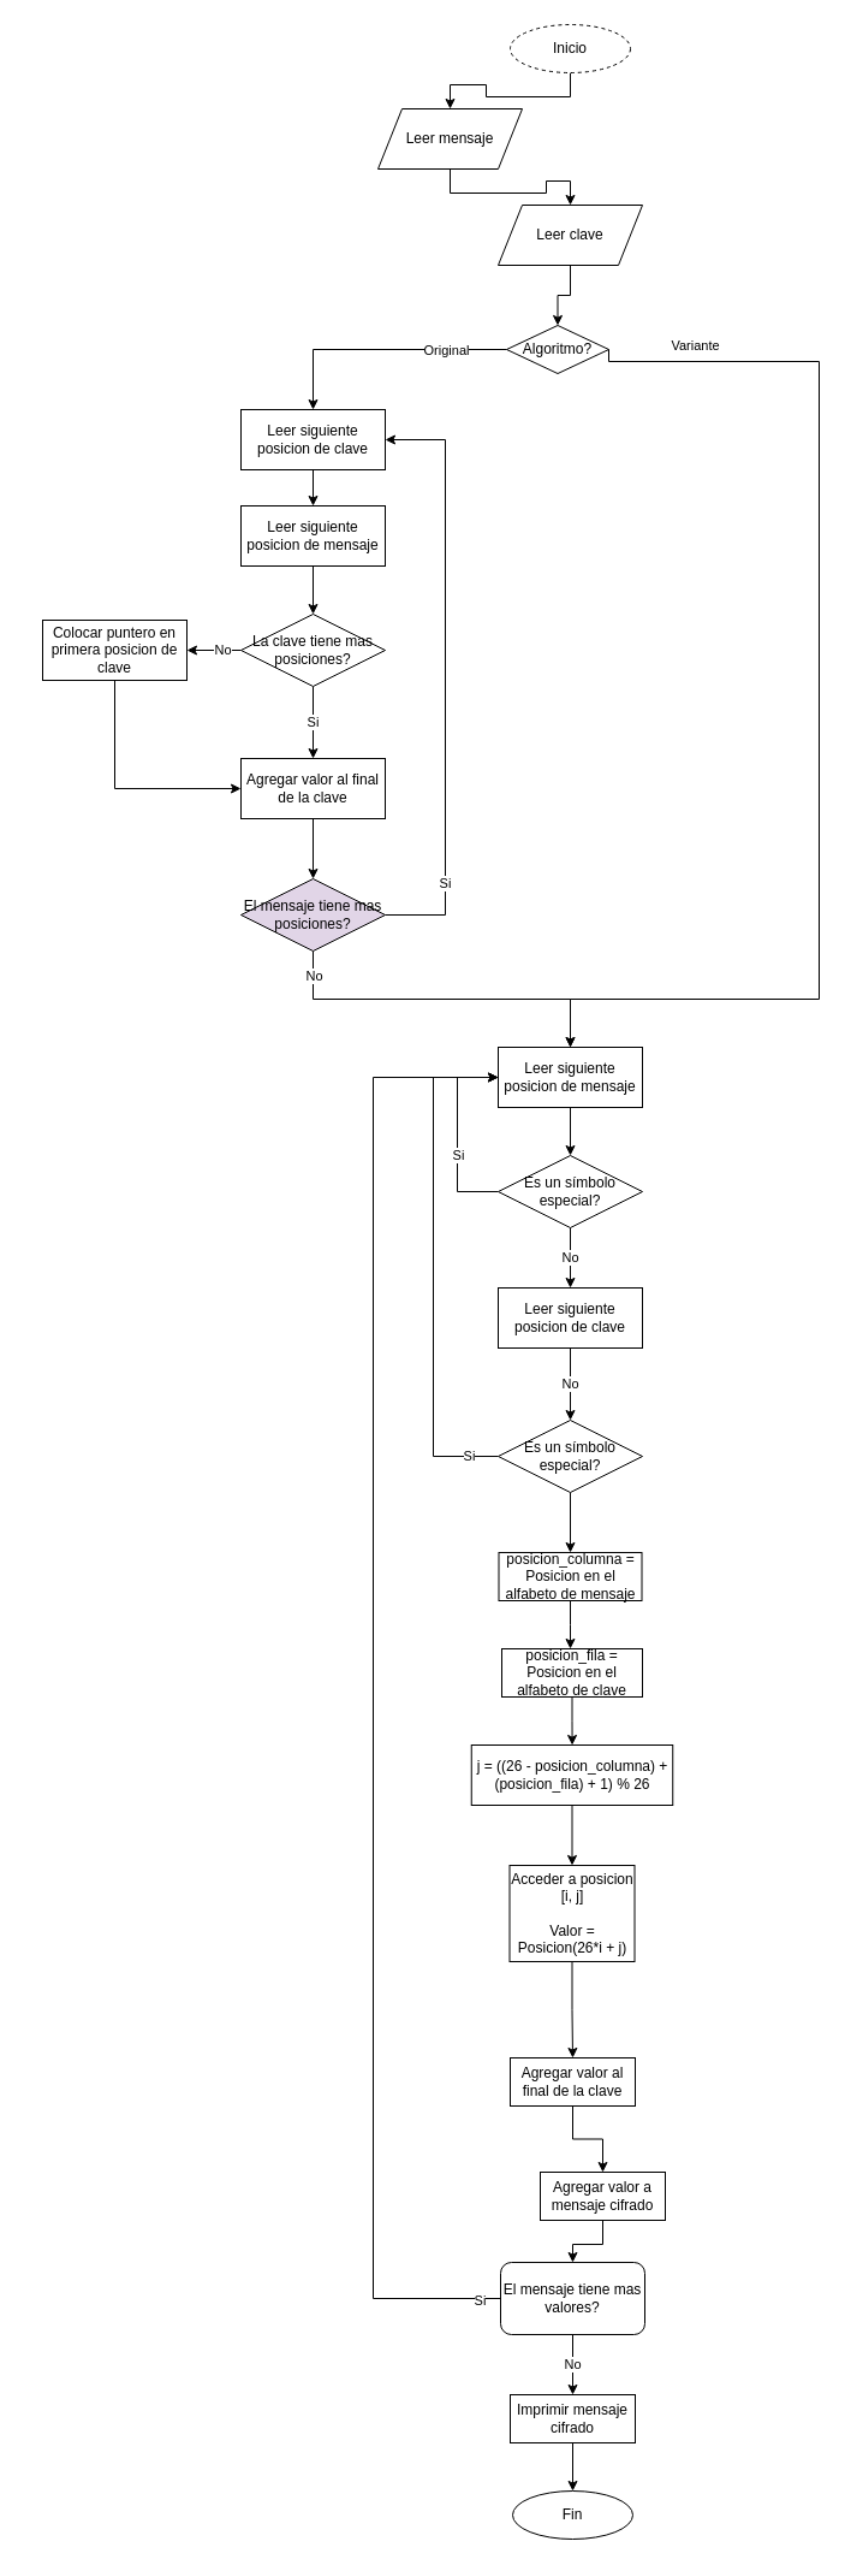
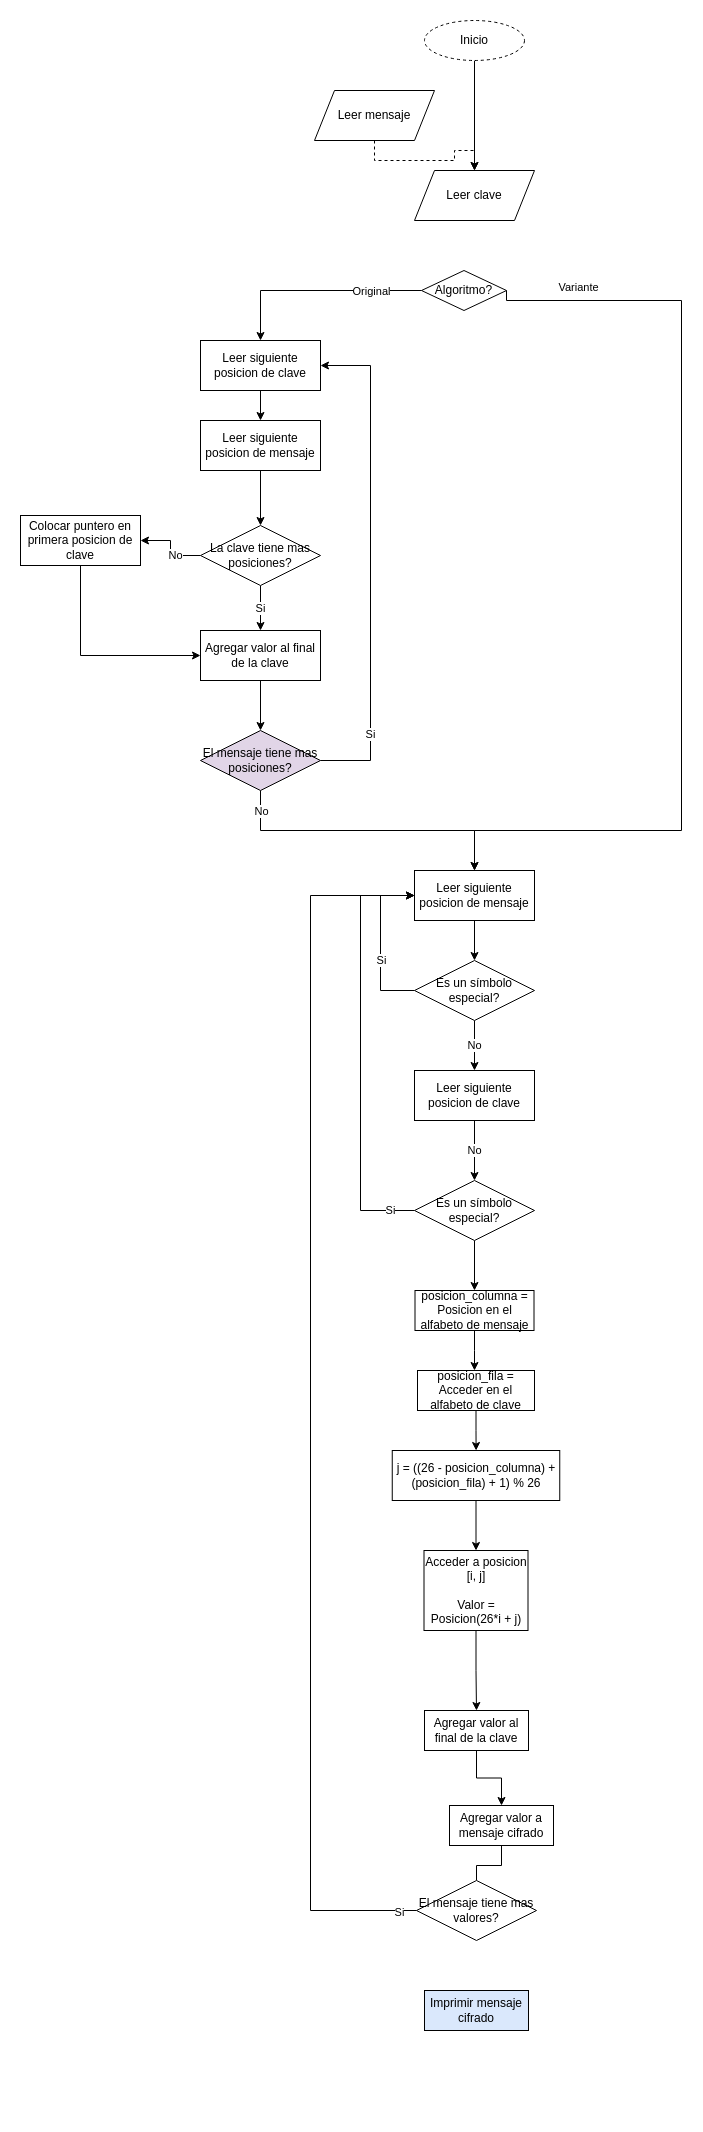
  <mxCell id="0" />
  <mxCell id="1" parent="0" />
- <mxCell id="2" style="edgeStyle=orthogonalEdgeStyle;rounded=0;orthogonalLoop=1;jettySize=auto;html=1;exitX=0.5;exitY=1;exitDx=0;exitDy=0;" edge="1" parent="1" source="3" target="5"><mxGeometry relative="1" as="geometry" /></mxCell>
+ <mxCell id="2" style="edgeStyle=orthogonalEdgeStyle;rounded=0;orthogonalLoop=1;jettySize=auto;html=1;exitX=0.5;exitY=1;exitDx=0;exitDy=0;" edge="1" parent="1" source="3" target="7"><mxGeometry relative="1" as="geometry" /></mxCell>
  <mxCell id="3" value="Inicio" style="ellipse;whiteSpace=wrap;html=1;dashed=1;" vertex="1" parent="1"><mxGeometry x="424" y="20" width="100" height="40" as="geometry" /></mxCell>
- <mxCell id="4" style="edgeStyle=orthogonalEdgeStyle;rounded=0;orthogonalLoop=1;jettySize=auto;html=1;exitX=0.5;exitY=1;exitDx=0;exitDy=0;" edge="1" parent="1" source="5" target="7"><mxGeometry relative="1" as="geometry" /></mxCell>
+ <mxCell id="4" style="edgeStyle=orthogonalEdgeStyle;rounded=0;orthogonalLoop=1;jettySize=auto;html=1;exitX=0.5;exitY=1;exitDx=0;exitDy=0;dashed=1;" edge="1" parent="1" source="5" target="7"><mxGeometry relative="1" as="geometry" /></mxCell>
  <mxCell id="5" value="Leer mensaje" style="shape=parallelogram;perimeter=parallelogramPerimeter;whiteSpace=wrap;html=1;fixedSize=1;" vertex="1" parent="1"><mxGeometry x="314" y="90" width="120" height="50" as="geometry" /></mxCell>
- <mxCell id="6" style="edgeStyle=orthogonalEdgeStyle;rounded=0;orthogonalLoop=1;jettySize=auto;html=1;exitX=0.5;exitY=1;exitDx=0;exitDy=0;entryX=0.5;entryY=0;entryDx=0;entryDy=0;" edge="1" parent="1" source="7" target="12"><mxGeometry relative="1" as="geometry"><mxPoint x="474" y="260" as="targetPoint" /></mxGeometry></mxCell>
  <mxCell id="7" value="Leer clave" style="shape=parallelogram;perimeter=parallelogramPerimeter;whiteSpace=wrap;html=1;fixedSize=1;" vertex="1" parent="1"><mxGeometry x="414" y="170" width="120" height="50" as="geometry" /></mxCell>
  <mxCell id="8" style="edgeStyle=orthogonalEdgeStyle;rounded=0;orthogonalLoop=1;jettySize=auto;html=1;exitX=0;exitY=0.5;exitDx=0;exitDy=0;" edge="1" parent="1" source="12" target="14"><mxGeometry relative="1" as="geometry" /></mxCell>
  <mxCell id="9" value="Original" style="edgeLabel;html=1;align=center;verticalAlign=middle;resizable=0;points=[];" vertex="1" connectable="0" parent="8"><mxGeometry x="-0.745" relative="1" as="geometry"><mxPoint x="-24" as="offset" /></mxGeometry></mxCell>
  <mxCell id="10" style="edgeStyle=orthogonalEdgeStyle;rounded=0;orthogonalLoop=1;jettySize=auto;html=1;exitX=1;exitY=0.5;exitDx=0;exitDy=0;entryX=0.5;entryY=0;entryDx=0;entryDy=0;" edge="1" parent="1" source="12" target="30"><mxGeometry relative="1" as="geometry"><mxPoint x="680" y="410" as="targetPoint" /><Array as="points"><mxPoint x="681" y="300" /><mxPoint x="681" y="830" /><mxPoint x="474" y="830" /></Array></mxGeometry></mxCell>
  <mxCell id="11" value="Variante" style="edgeLabel;html=1;align=center;verticalAlign=middle;resizable=0;points=[];" vertex="1" connectable="0" parent="10"><mxGeometry x="-0.644" y="2" relative="1" as="geometry"><mxPoint x="-90" y="-12" as="offset" /></mxGeometry></mxCell>
  <mxCell id="12" value="Algoritmo?" style="rhombus;whiteSpace=wrap;html=1;" vertex="1" parent="1"><mxGeometry x="421" y="270" width="85" height="40" as="geometry" /></mxCell>
  <mxCell id="13" style="edgeStyle=orthogonalEdgeStyle;rounded=0;orthogonalLoop=1;jettySize=auto;html=1;exitX=0.5;exitY=1;exitDx=0;exitDy=0;" edge="1" parent="1" source="14" target="16"><mxGeometry relative="1" as="geometry" /></mxCell>
  <mxCell id="14" value="Leer siguiente posicion de clave" style="rounded=0;whiteSpace=wrap;html=1;" vertex="1" parent="1"><mxGeometry x="200" y="340" width="120" height="50" as="geometry" /></mxCell>
  <mxCell id="15" style="edgeStyle=orthogonalEdgeStyle;rounded=0;orthogonalLoop=1;jettySize=auto;html=1;exitX=0.5;exitY=1;exitDx=0;exitDy=0;" edge="1" parent="1" source="16" target="21"><mxGeometry relative="1" as="geometry"><mxPoint x="260" y="500" as="targetPoint" /></mxGeometry></mxCell>
  <mxCell id="16" value="Leer siguiente posicion de mensaje" style="rounded=0;whiteSpace=wrap;html=1;" vertex="1" parent="1"><mxGeometry x="200" y="420" width="120" height="50" as="geometry" /></mxCell>
  <mxCell id="17" style="edgeStyle=orthogonalEdgeStyle;rounded=0;orthogonalLoop=1;jettySize=auto;html=1;exitX=0.5;exitY=1;exitDx=0;exitDy=0;" edge="1" parent="1" source="18" target="28"><mxGeometry relative="1" as="geometry" /></mxCell>
  <mxCell id="18" value="Agregar valor al final de la clave" style="rounded=0;whiteSpace=wrap;html=1;" vertex="1" parent="1"><mxGeometry x="200" y="630" width="120" height="50" as="geometry" /></mxCell>
  <mxCell id="19" value="No" style="edgeStyle=orthogonalEdgeStyle;rounded=0;orthogonalLoop=1;jettySize=auto;html=1;exitX=0;exitY=0.5;exitDx=0;exitDy=0;" edge="1" parent="1" source="21" target="23"><mxGeometry x="-0.333" relative="1" as="geometry"><mxPoint as="offset" /></mxGeometry></mxCell>
  <mxCell id="20" value="Si" style="edgeStyle=orthogonalEdgeStyle;rounded=0;orthogonalLoop=1;jettySize=auto;html=1;exitX=0.5;exitY=1;exitDx=0;exitDy=0;" edge="1" parent="1" source="21" target="18"><mxGeometry relative="1" as="geometry" /></mxCell>
- <mxCell id="21" value="La clave tiene mas posiciones?" style="rhombus;whiteSpace=wrap;html=1;" vertex="1" parent="1"><mxGeometry x="200" y="510" width="120" height="60" as="geometry" /></mxCell>
+ <mxCell id="21" value="La clave tiene mas posiciones?" style="rhombus;whiteSpace=wrap;html=1;" vertex="1" parent="1"><mxGeometry x="200" y="525" width="120" height="60" as="geometry" /></mxCell>
  <mxCell id="22" style="edgeStyle=orthogonalEdgeStyle;rounded=0;orthogonalLoop=1;jettySize=auto;html=1;exitX=0.5;exitY=1;exitDx=0;exitDy=0;entryX=0;entryY=0.5;entryDx=0;entryDy=0;" edge="1" parent="1" source="23" target="18"><mxGeometry relative="1" as="geometry" /></mxCell>
- <mxCell id="23" value="Colocar puntero en primera posicion de clave" style="rounded=0;whiteSpace=wrap;html=1;" vertex="1" parent="1"><mxGeometry x="35" y="515" width="120" height="50" as="geometry" /></mxCell>
+ <mxCell id="23" value="Colocar puntero en primera posicion de clave" style="rounded=0;whiteSpace=wrap;html=1;" vertex="1" parent="1"><mxGeometry x="20" y="515" width="120" height="50" as="geometry" /></mxCell>
  <mxCell id="24" style="edgeStyle=orthogonalEdgeStyle;rounded=0;orthogonalLoop=1;jettySize=auto;html=1;exitX=1;exitY=0.5;exitDx=0;exitDy=0;entryX=1;entryY=0.5;entryDx=0;entryDy=0;" edge="1" parent="1" source="28" target="14"><mxGeometry relative="1" as="geometry"><Array as="points"><mxPoint x="370" y="760" /><mxPoint x="370" y="365" /></Array></mxGeometry></mxCell>
  <mxCell id="25" value="Si" style="edgeLabel;html=1;align=center;verticalAlign=middle;resizable=0;points=[];" vertex="1" connectable="0" parent="24"><mxGeometry x="-0.69" y="1" relative="1" as="geometry"><mxPoint as="offset" /></mxGeometry></mxCell>
  <mxCell id="26" style="edgeStyle=orthogonalEdgeStyle;rounded=0;orthogonalLoop=1;jettySize=auto;html=1;exitX=0.5;exitY=1;exitDx=0;exitDy=0;entryX=0.5;entryY=0;entryDx=0;entryDy=0;" edge="1" parent="1" source="28" target="30"><mxGeometry relative="1" as="geometry" /></mxCell>
  <mxCell id="27" value="No" style="edgeLabel;html=1;align=center;verticalAlign=middle;resizable=0;points=[];" vertex="1" connectable="0" parent="26"><mxGeometry x="-0.769" relative="1" as="geometry"><mxPoint y="-14" as="offset" /></mxGeometry></mxCell>
  <mxCell id="28" value="El mensaje tiene mas posiciones?" style="rhombus;whiteSpace=wrap;html=1;fillColor=#e1d5e7;" vertex="1" parent="1"><mxGeometry x="200" y="730" width="120" height="60" as="geometry" /></mxCell>
  <mxCell id="29" style="edgeStyle=orthogonalEdgeStyle;rounded=0;orthogonalLoop=1;jettySize=auto;html=1;exitX=0.5;exitY=1;exitDx=0;exitDy=0;" edge="1" parent="1" source="30" target="34"><mxGeometry relative="1" as="geometry" /></mxCell>
  <mxCell id="30" value="Leer siguiente posicion de mensaje" style="rounded=0;whiteSpace=wrap;html=1;" vertex="1" parent="1"><mxGeometry x="414" y="870" width="120" height="50" as="geometry" /></mxCell>
  <mxCell id="31" style="edgeStyle=orthogonalEdgeStyle;rounded=0;orthogonalLoop=1;jettySize=auto;html=1;exitX=0;exitY=0.5;exitDx=0;exitDy=0;entryX=0;entryY=0.5;entryDx=0;entryDy=0;" edge="1" parent="1" source="34" target="30"><mxGeometry relative="1" as="geometry"><Array as="points"><mxPoint x="380" y="990" /><mxPoint x="380" y="895" /></Array></mxGeometry></mxCell>
  <mxCell id="32" value="Si" style="edgeLabel;html=1;align=center;verticalAlign=middle;resizable=0;points=[];" vertex="1" connectable="0" parent="31"><mxGeometry x="-0.203" relative="1" as="geometry"><mxPoint as="offset" /></mxGeometry></mxCell>
  <mxCell id="33" value="No" style="edgeStyle=orthogonalEdgeStyle;rounded=0;orthogonalLoop=1;jettySize=auto;html=1;exitX=0.5;exitY=1;exitDx=0;exitDy=0;" edge="1" parent="1" source="34" target="36"><mxGeometry relative="1" as="geometry" /></mxCell>
  <mxCell id="34" value="Es un símbolo especial?" style="rhombus;whiteSpace=wrap;html=1;" vertex="1" parent="1"><mxGeometry x="414" y="960" width="120" height="60" as="geometry" /></mxCell>
  <mxCell id="35" value="No" style="edgeStyle=orthogonalEdgeStyle;rounded=0;orthogonalLoop=1;jettySize=auto;html=1;exitX=0.5;exitY=1;exitDx=0;exitDy=0;" edge="1" parent="1" source="36" target="39"><mxGeometry relative="1" as="geometry" /></mxCell>
  <mxCell id="36" value="Leer siguiente posicion de clave" style="rounded=0;whiteSpace=wrap;html=1;" vertex="1" parent="1"><mxGeometry x="414" y="1070" width="120" height="50" as="geometry" /></mxCell>
  <mxCell id="37" value="Si" style="edgeStyle=orthogonalEdgeStyle;rounded=0;orthogonalLoop=1;jettySize=auto;html=1;exitX=0;exitY=0.5;exitDx=0;exitDy=0;entryX=0;entryY=0.5;entryDx=0;entryDy=0;" edge="1" parent="1" source="39" target="30"><mxGeometry x="-0.886" relative="1" as="geometry"><Array as="points"><mxPoint x="360" y="1210" /><mxPoint x="360" y="895" /></Array><mxPoint as="offset" /></mxGeometry></mxCell>
  <mxCell id="38" style="edgeStyle=orthogonalEdgeStyle;rounded=0;orthogonalLoop=1;jettySize=auto;html=1;exitX=0.5;exitY=1;exitDx=0;exitDy=0;" edge="1" parent="1" source="39" target="41"><mxGeometry relative="1" as="geometry"><mxPoint x="474" y="1280" as="targetPoint" /></mxGeometry></mxCell>
  <mxCell id="39" value="Es un símbolo especial?" style="rhombus;whiteSpace=wrap;html=1;" vertex="1" parent="1"><mxGeometry x="414" y="1180" width="120" height="60" as="geometry" /></mxCell>
  <mxCell id="40" style="edgeStyle=orthogonalEdgeStyle;rounded=0;orthogonalLoop=1;jettySize=auto;html=1;exitX=0.5;exitY=1;exitDx=0;exitDy=0;" edge="1" parent="1" source="41"><mxGeometry relative="1" as="geometry"><mxPoint x="474" y="1370" as="targetPoint" /></mxGeometry></mxCell>
  <mxCell id="41" value="posicion_columna = Posicion en el alfabeto de mensaje" style="rounded=0;whiteSpace=wrap;html=1;" vertex="1" parent="1"><mxGeometry x="414.5" y="1290" width="119" height="40" as="geometry" /></mxCell>
  <mxCell id="42" style="edgeStyle=orthogonalEdgeStyle;rounded=0;orthogonalLoop=1;jettySize=auto;html=1;exitX=0.5;exitY=1;exitDx=0;exitDy=0;" edge="1" parent="1" source="43" target="58"><mxGeometry relative="1" as="geometry" /></mxCell>
  <mxCell id="43" value="Acceder a posicion [i, j]&lt;br&gt;&lt;br&gt;Valor = Posicion(26*i + j)" style="rounded=0;whiteSpace=wrap;html=1;" vertex="1" parent="1"><mxGeometry x="423.5" y="1550" width="104" height="80" as="geometry" /></mxCell>
- <mxCell id="44" style="edgeStyle=orthogonalEdgeStyle;rounded=0;orthogonalLoop=1;jettySize=auto;html=1;exitX=0.5;exitY=1;exitDx=0;exitDy=0;" edge="1" parent="1" source="45" target="51"><mxGeometry relative="1" as="geometry" /></mxCell>
+ <mxCell id="44" style="edgeStyle=orthogonalEdgeStyle;rounded=0;orthogonalLoop=1;jettySize=auto;html=1;exitX=0.5;exitY=1;exitDx=0;exitDy=0;endArrow=none;" edge="1" parent="1" source="45" target="51"><mxGeometry relative="1" as="geometry" /></mxCell>
  <mxCell id="45" value="Agregar valor a mensaje cifrado" style="rounded=0;whiteSpace=wrap;html=1;" vertex="1" parent="1"><mxGeometry x="449" y="1805" width="104" height="40" as="geometry" /></mxCell>
- <mxCell id="46" style="edgeStyle=orthogonalEdgeStyle;rounded=0;orthogonalLoop=1;jettySize=auto;html=1;exitX=0.5;exitY=1;exitDx=0;exitDy=0;" edge="1" parent="1" source="47" target="52"><mxGeometry relative="1" as="geometry" /></mxCell>
- <mxCell id="47" value="Imprimir mensaje cifrado" style="rounded=0;whiteSpace=wrap;html=1;" vertex="1" parent="1"><mxGeometry x="424" y="1990" width="104" height="40" as="geometry" /></mxCell>
- <mxCell id="48" value="No" style="edgeStyle=orthogonalEdgeStyle;rounded=0;orthogonalLoop=1;jettySize=auto;html=1;exitX=0.5;exitY=1;exitDx=0;exitDy=0;" edge="1" parent="1" source="51" target="47"><mxGeometry relative="1" as="geometry" /></mxCell>
+ <mxCell id="47" value="Imprimir mensaje cifrado" style="rounded=0;whiteSpace=wrap;html=1;fillColor=#dae8fc;" vertex="1" parent="1"><mxGeometry x="424" y="1990" width="104" height="40" as="geometry" /></mxCell>
  <mxCell id="49" style="edgeStyle=orthogonalEdgeStyle;rounded=0;orthogonalLoop=1;jettySize=auto;html=1;exitX=0;exitY=0.5;exitDx=0;exitDy=0;entryX=0;entryY=0.5;entryDx=0;entryDy=0;" edge="1" parent="1" source="51" target="30"><mxGeometry relative="1" as="geometry"><Array as="points"><mxPoint x="310" y="1910" /><mxPoint x="310" y="895" /></Array></mxGeometry></mxCell>
  <mxCell id="50" value="Si" style="edgeLabel;html=1;align=center;verticalAlign=middle;resizable=0;points=[];" vertex="1" connectable="0" parent="49"><mxGeometry x="-0.97" y="1" relative="1" as="geometry"><mxPoint as="offset" /></mxGeometry></mxCell>
- <mxCell id="51" value="El mensaje tiene mas valores?" style="whiteSpace=wrap;html=1;rounded=1;" vertex="1" parent="1"><mxGeometry x="416" y="1880" width="120" height="60" as="geometry" /></mxCell>
- <mxCell id="52" value="Fin" style="ellipse;whiteSpace=wrap;html=1;" vertex="1" parent="1"><mxGeometry x="426" y="2070" width="100" height="40" as="geometry" /></mxCell>
+ <mxCell id="51" value="El mensaje tiene mas valores?" style="rhombus;whiteSpace=wrap;html=1;" vertex="1" parent="1"><mxGeometry x="416" y="1880" width="120" height="60" as="geometry" /></mxCell>
  <mxCell id="53" style="edgeStyle=orthogonalEdgeStyle;rounded=0;orthogonalLoop=1;jettySize=auto;html=1;exitX=0.5;exitY=1;exitDx=0;exitDy=0;" edge="1" parent="1" source="54" target="56"><mxGeometry relative="1" as="geometry" /></mxCell>
- <mxCell id="54" value="posicion_fila = Posicion en el alfabeto de clave" style="rounded=0;whiteSpace=wrap;html=1;" vertex="1" parent="1"><mxGeometry x="417" y="1370" width="117" height="40" as="geometry" /></mxCell>
+ <mxCell id="54" value="posicion_fila = Acceder en el alfabeto de clave" style="rounded=0;whiteSpace=wrap;html=1;" vertex="1" parent="1"><mxGeometry x="417" y="1370" width="117" height="40" as="geometry" /></mxCell>
  <mxCell id="55" style="edgeStyle=orthogonalEdgeStyle;rounded=0;orthogonalLoop=1;jettySize=auto;html=1;exitX=0.5;exitY=1;exitDx=0;exitDy=0;" edge="1" parent="1" source="56" target="43"><mxGeometry relative="1" as="geometry" /></mxCell>
  <mxCell id="56" value="j = ((26 - posicion_columna) + (posicion_fila) + 1) % 26" style="rounded=0;whiteSpace=wrap;html=1;" vertex="1" parent="1"><mxGeometry x="391.75" y="1450" width="167.5" height="50" as="geometry" /></mxCell>
  <mxCell id="57" style="edgeStyle=orthogonalEdgeStyle;rounded=0;orthogonalLoop=1;jettySize=auto;html=1;exitX=0.5;exitY=1;exitDx=0;exitDy=0;" edge="1" parent="1" source="58" target="45"><mxGeometry relative="1" as="geometry" /></mxCell>
  <mxCell id="58" value="Agregar valor al final de la clave" style="rounded=0;whiteSpace=wrap;html=1;" vertex="1" parent="1"><mxGeometry x="424" y="1710" width="104" height="40" as="geometry" /></mxCell>
